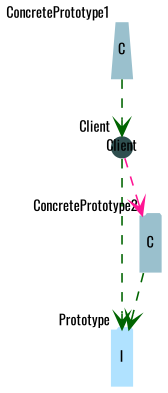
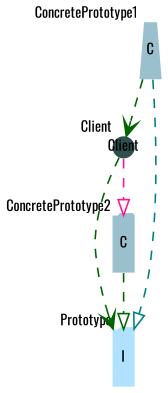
  digraph {
    fontname=Oswald
    node [color=black fillcolor=lightblue3 fixedsize=true fontname=Oswald fontsize=9 penwidth=0 shape=folder style=filled]
    edge [arrowhead=vee color=darkgreen fontname=Oswald style=dashed]
    Client [fillcolor=darkslategray shape=circle width=0.2 xlabel=Client]
    n2 [color=blue fillcolor=lightskyblue1 label=I width=0.2 xlabel=Prototype]
    n3 [label=C width=0.2 xlabel=ConcretePrototype2]
    n4 [label=C shape=trapezium width=0.2 xlabel=ConcretePrototype1]
    Client -> n2
-   Client -> n3 [color=deeppink]
-   n3 -> n2
+   Client -> n3 [arrowhead=onormal color=deeppink]
+   n3 -> n2 [arrowhead=onormal]
    n4 -> Client
+   n4 -> n2 [arrowhead=onormal color=teal]
  }
